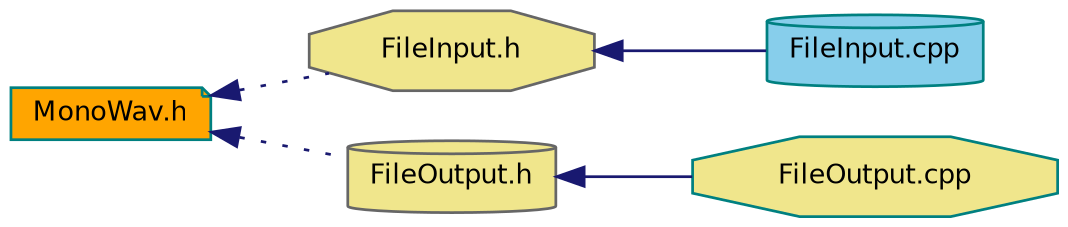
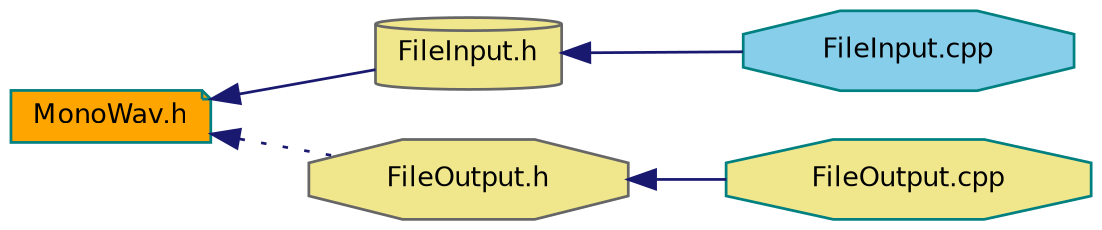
  digraph {
    rankdir=LR
    node [color=teal fillcolor=khaki fontname=Helvetica fontsize=10 shape=cylinder style=filled]
    edge [color=midnightblue dir=back fontname=Helvetica fontsize=10 labelfontname=Helvetica labelfontsize=10 style=dotted]
    n1 [fillcolor=orange fontcolor=black height=0.2 label="MonoWav.h" shape=note width=0.4]
-   n2 [color=gray40 height=0.2 label="FileInput.h" shape=octagon width=0.4]
-   n3 [color=gray40 height=0.2 label="FileOutput.h" width=0.4]
-   n4 [fillcolor=skyblue height=0.2 label="FileInput.cpp" width=0.4]
+   n2 [color=gray40 height=0.2 label="FileInput.h" width=0.4]
+   n3 [color=gray40 height=0.2 label="FileOutput.h" shape=octagon width=0.4]
+   n4 [fillcolor=skyblue height=0.2 label="FileInput.cpp" shape=octagon width=0.4]
    n5 [height=0.2 label="FileOutput.cpp" shape=octagon width=0.4]
-   n1 -> n2
+   n1 -> n2 [style=solid]
    n1 -> n3
    n2 -> n4 [style=solid]
    n3 -> n5 [style=solid]
  }
